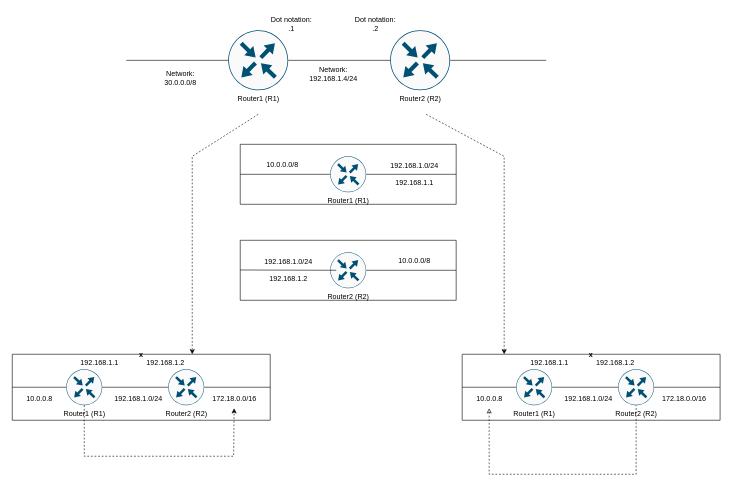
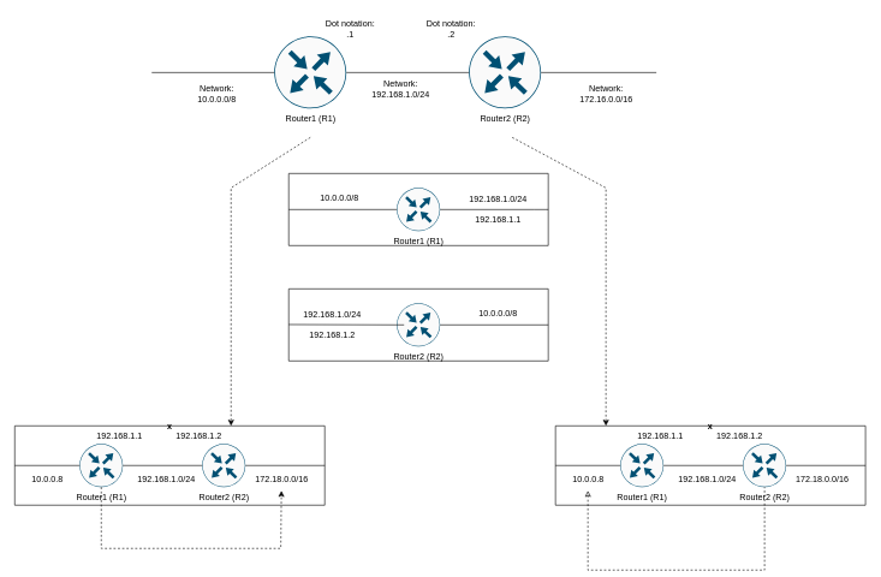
  <mxCell id="0" />
  <mxCell id="1" parent="0" />
  <mxCell id="2" value="Router1 (R1)" style="sketch=0;points=[[0.5,0,0],[1,0.5,0],[0.5,1,0],[0,0.5,0],[0.145,0.145,0],[0.856,0.145,0],[0.855,0.856,0],[0.145,0.855,0]];verticalLabelPosition=bottom;html=1;verticalAlign=top;aspect=fixed;align=center;pointerEvents=1;shape=mxgraph.cisco19.rect;prIcon=router;fillColor=#FAFAFA;strokeColor=#005073;" vertex="1" parent="1"><mxGeometry x="380" y="50" width="100" height="100" as="geometry" /></mxCell>
  <mxCell id="3" value="Router2 (R2)" style="sketch=0;points=[[0.5,0,0],[1,0.5,0],[0.5,1,0],[0,0.5,0],[0.145,0.145,0],[0.856,0.145,0],[0.855,0.856,0],[0.145,0.855,0]];verticalLabelPosition=bottom;html=1;verticalAlign=top;aspect=fixed;align=center;pointerEvents=1;shape=mxgraph.cisco19.rect;prIcon=router;fillColor=#FAFAFA;strokeColor=#005073;" vertex="1" parent="1"><mxGeometry x="650" y="50" width="100" height="100" as="geometry" /></mxCell>
  <mxCell id="4" value="" style="endArrow=none;html=1;rounded=0;" edge="1" parent="1" source="2" target="3"><mxGeometry width="50" height="50" relative="1" as="geometry"><mxPoint x="540" y="150" as="sourcePoint" /><mxPoint x="590" y="100" as="targetPoint" /></mxGeometry></mxCell>
- <mxCell id="5" value="Network:&lt;div&gt;192.168.1.4/24&lt;/div&gt;" style="text;html=1;align=center;verticalAlign=middle;resizable=0;points=[];autosize=1;strokeColor=none;fillColor=none;" vertex="1" parent="1"><mxGeometry x="505" y="103" width="100" height="40" as="geometry" /></mxCell>
+ <mxCell id="5" value="Network:&lt;div&gt;192.168.1.0/24&lt;/div&gt;" style="text;html=1;align=center;verticalAlign=middle;resizable=0;points=[];autosize=1;strokeColor=none;fillColor=none;" vertex="1" parent="1"><mxGeometry x="505" y="103" width="100" height="40" as="geometry" /></mxCell>
  <mxCell id="6" value="Dot notation:&lt;div&gt;.1&lt;/div&gt;" style="text;html=1;align=center;verticalAlign=middle;resizable=0;points=[];autosize=1;strokeColor=none;fillColor=none;" vertex="1" parent="1"><mxGeometry x="440" y="20" width="90" height="40" as="geometry" /></mxCell>
  <mxCell id="7" value="Dot notation:&lt;div&gt;.2&lt;/div&gt;" style="text;html=1;align=center;verticalAlign=middle;resizable=0;points=[];autosize=1;strokeColor=none;fillColor=none;" vertex="1" parent="1"><mxGeometry x="580" y="20" width="90" height="40" as="geometry" /></mxCell>
+ <mxCell id="8" value="Network:&lt;div&gt;172.16.0.0/16&lt;/div&gt;" style="text;html=1;align=center;verticalAlign=middle;resizable=0;points=[];autosize=1;strokeColor=none;fillColor=none;" vertex="1" parent="1"><mxGeometry x="790" y="110" width="100" height="40" as="geometry" /></mxCell>
  <mxCell id="9" value="" style="endArrow=none;html=1;rounded=0;entryX=1;entryY=0.5;entryDx=0;entryDy=0;entryPerimeter=0;exitX=0;exitY=0.5;exitDx=0;exitDy=0;exitPerimeter=0;" edge="1" parent="1" target="3"><mxGeometry width="50" height="50" relative="1" as="geometry"><mxPoint x="910" y="100" as="sourcePoint" /><mxPoint x="590" y="100" as="targetPoint" /></mxGeometry></mxCell>
  <mxCell id="10" value="" style="endArrow=none;html=1;rounded=0;entryX=0;entryY=0.5;entryDx=0;entryDy=0;entryPerimeter=0;" edge="1" parent="1" target="2"><mxGeometry width="50" height="50" relative="1" as="geometry"><mxPoint x="210" y="100" as="sourcePoint" /><mxPoint x="370" y="99.5" as="targetPoint" /></mxGeometry></mxCell>
- <mxCell id="11" value="Network:&lt;div&gt;30.0.0.0/8&lt;/div&gt;" style="text;html=1;align=center;verticalAlign=middle;resizable=0;points=[];autosize=1;strokeColor=none;fillColor=none;" vertex="1" parent="1"><mxGeometry x="260" y="110" width="80" height="40" as="geometry" /></mxCell>
+ <mxCell id="11" value="Network:&lt;div&gt;10.0.0.0/8&lt;/div&gt;" style="text;html=1;align=center;verticalAlign=middle;resizable=0;points=[];autosize=1;strokeColor=none;fillColor=none;" vertex="1" parent="1"><mxGeometry x="260" y="110" width="80" height="40" as="geometry" /></mxCell>
  <mxCell id="12" value="" style="endArrow=classic;html=1;rounded=0;dashed=1;" edge="1" parent="1"><mxGeometry width="50" height="50" relative="1" as="geometry"><mxPoint x="430" y="190" as="sourcePoint" /><mxPoint x="320" y="590" as="targetPoint" /><Array as="points"><mxPoint x="320" y="260" /></Array></mxGeometry></mxCell>
  <mxCell id="13" value="" style="endArrow=classic;html=1;rounded=0;dashed=1;" edge="1" parent="1"><mxGeometry width="50" height="50" relative="1" as="geometry"><mxPoint x="710" y="190" as="sourcePoint" /><mxPoint x="840" y="590" as="targetPoint" /><Array as="points"><mxPoint x="840" y="260" /></Array></mxGeometry></mxCell>
  <mxCell id="14" value="" style="swimlane;startSize=0;" vertex="1" parent="1"><mxGeometry x="400" y="240" width="360" height="100" as="geometry" /></mxCell>
  <mxCell id="15" value="Router1 (R1)" style="sketch=0;points=[[0.5,0,0],[1,0.5,0],[0.5,1,0],[0,0.5,0],[0.145,0.145,0],[0.856,0.145,0],[0.855,0.856,0],[0.145,0.855,0]];verticalLabelPosition=bottom;html=1;verticalAlign=top;aspect=fixed;align=center;pointerEvents=1;shape=mxgraph.cisco19.rect;prIcon=router;fillColor=#FAFAFA;strokeColor=#005073;" vertex="1" parent="14"><mxGeometry x="150" y="20" width="60" height="60" as="geometry" /></mxCell>
  <mxCell id="16" value="" style="endArrow=none;html=1;rounded=0;entryX=0;entryY=0.5;entryDx=0;entryDy=0;entryPerimeter=0;" edge="1" parent="14" source="14" target="15"><mxGeometry width="50" height="50" relative="1" as="geometry"><mxPoint x="60" y="75" as="sourcePoint" /><mxPoint x="110" y="25" as="targetPoint" /></mxGeometry></mxCell>
  <mxCell id="17" value="" style="endArrow=none;html=1;rounded=0;entryX=1;entryY=0.5;entryDx=0;entryDy=0;exitX=1;exitY=0.5;exitDx=0;exitDy=0;exitPerimeter=0;" edge="1" parent="14" source="19" target="14"><mxGeometry width="50" height="50" relative="1" as="geometry"><mxPoint x="290" y="60" as="sourcePoint" /><mxPoint x="440" y="60" as="targetPoint" /></mxGeometry></mxCell>
  <mxCell id="18" value="10.0.0.0/8" style="text;html=1;align=center;verticalAlign=middle;resizable=0;points=[];autosize=1;strokeColor=none;fillColor=none;" vertex="1" parent="14"><mxGeometry x="30" y="20" width="80" height="30" as="geometry" /></mxCell>
  <mxCell id="19" value="192.168.1.0/24&lt;div&gt;&lt;br&gt;&lt;/div&gt;&lt;div&gt;192.168.1.1&lt;/div&gt;" style="text;html=1;align=center;verticalAlign=middle;resizable=0;points=[];autosize=1;strokeColor=none;fillColor=none;" vertex="1" parent="14"><mxGeometry x="240" y="20" width="100" height="60" as="geometry" /></mxCell>
  <mxCell id="20" value="" style="endArrow=none;html=1;rounded=0;entryX=1;entryY=0.5;entryDx=0;entryDy=0;exitX=1;exitY=0.5;exitDx=0;exitDy=0;exitPerimeter=0;" edge="1" parent="14" source="15" target="19"><mxGeometry width="50" height="50" relative="1" as="geometry"><mxPoint x="410" y="430" as="sourcePoint" /><mxPoint x="560" y="430" as="targetPoint" /></mxGeometry></mxCell>
  <mxCell id="21" value="" style="swimlane;startSize=0;" vertex="1" parent="1"><mxGeometry x="400" y="400" width="360" height="100" as="geometry" /></mxCell>
  <mxCell id="22" value="Router2 (R2)" style="sketch=0;points=[[0.5,0,0],[1,0.5,0],[0.5,1,0],[0,0.5,0],[0.145,0.145,0],[0.856,0.145,0],[0.855,0.856,0],[0.145,0.855,0]];verticalLabelPosition=bottom;html=1;verticalAlign=top;aspect=fixed;align=center;pointerEvents=1;shape=mxgraph.cisco19.rect;prIcon=router;fillColor=#FAFAFA;strokeColor=#005073;" vertex="1" parent="21"><mxGeometry x="150" y="20" width="60" height="60" as="geometry" /></mxCell>
  <mxCell id="23" value="" style="endArrow=none;html=1;rounded=0;" edge="1" parent="21"><mxGeometry width="50" height="50" relative="1" as="geometry"><mxPoint y="49.5" as="sourcePoint" /><mxPoint x="160" y="50" as="targetPoint" /></mxGeometry></mxCell>
  <mxCell id="24" value="" style="endArrow=none;html=1;rounded=0;exitX=1;exitY=0.5;exitDx=0;exitDy=0;exitPerimeter=0;entryX=1;entryY=0.5;entryDx=0;entryDy=0;" edge="1" parent="21" source="22" target="21"><mxGeometry width="50" height="50" relative="1" as="geometry"><mxPoint x="250" y="190" as="sourcePoint" /><mxPoint x="410" y="190.5" as="targetPoint" /></mxGeometry></mxCell>
  <mxCell id="25" value="10.0.0.0/8" style="text;html=1;align=center;verticalAlign=middle;resizable=0;points=[];autosize=1;strokeColor=none;fillColor=none;" vertex="1" parent="21"><mxGeometry x="250" y="20" width="80" height="30" as="geometry" /></mxCell>
- <mxCell id="26" value="192.168.1.0/24&lt;div&gt;&lt;br&gt;&lt;/div&gt;&lt;div&gt;192.168.1.2&lt;/div&gt;" style="text;html=1;align=center;verticalAlign=middle;resizable=0;points=[];autosize=1;strokeColor=none;fillColor=none;" vertex="1" parent="21"><mxGeometry x="30" y="20" width="100" height="60" as="geometry" /></mxCell>
+ <mxCell id="26" value="192.168.1.0/24&lt;div&gt;&lt;br&gt;&lt;/div&gt;&lt;div&gt;192.168.1.2&lt;/div&gt;" style="text;html=1;align=center;verticalAlign=middle;resizable=0;points=[];autosize=1;strokeColor=none;fillColor=none;" vertex="1" parent="21"><mxGeometry x="10" y="20" width="100" height="60" as="geometry" /></mxCell>
  <mxCell id="27" value="x" style="swimlane;startSize=0;" vertex="1" parent="1"><mxGeometry x="20" y="590" width="430" height="110" as="geometry" /></mxCell>
  <mxCell id="28" value="Router1 (R1)" style="sketch=0;points=[[0.5,0,0],[1,0.5,0],[0.5,1,0],[0,0.5,0],[0.145,0.145,0],[0.856,0.145,0],[0.855,0.856,0],[0.145,0.855,0]];verticalLabelPosition=bottom;html=1;verticalAlign=top;aspect=fixed;align=center;pointerEvents=1;shape=mxgraph.cisco19.rect;prIcon=router;fillColor=#FAFAFA;strokeColor=#005073;" vertex="1" parent="27"><mxGeometry x="90" y="25" width="60" height="60" as="geometry" /></mxCell>
  <mxCell id="29" value="Router2 (R2)" style="sketch=0;points=[[0.5,0,0],[1,0.5,0],[0.5,1,0],[0,0.5,0],[0.145,0.145,0],[0.856,0.145,0],[0.855,0.856,0],[0.145,0.855,0]];verticalLabelPosition=bottom;html=1;verticalAlign=top;aspect=fixed;align=center;pointerEvents=1;shape=mxgraph.cisco19.rect;prIcon=router;fillColor=#FAFAFA;strokeColor=#005073;" vertex="1" parent="27"><mxGeometry x="260" y="25" width="60" height="60" as="geometry" /></mxCell>
  <mxCell id="30" value="" style="endArrow=none;html=1;rounded=0;exitX=0;exitY=0.5;exitDx=0;exitDy=0;entryX=0;entryY=0.5;entryDx=0;entryDy=0;entryPerimeter=0;" edge="1" parent="27" source="27" target="28"><mxGeometry width="50" height="50" relative="1" as="geometry"><mxPoint x="230" y="-20" as="sourcePoint" /><mxPoint x="280" y="-70" as="targetPoint" /></mxGeometry></mxCell>
  <mxCell id="31" value="" style="endArrow=none;html=1;rounded=0;exitX=1;exitY=0.5;exitDx=0;exitDy=0;exitPerimeter=0;entryX=0;entryY=0.5;entryDx=0;entryDy=0;entryPerimeter=0;" edge="1" parent="27" source="28" target="29"><mxGeometry width="50" height="50" relative="1" as="geometry"><mxPoint x="230" y="-20" as="sourcePoint" /><mxPoint x="280" y="-70" as="targetPoint" /></mxGeometry></mxCell>
  <mxCell id="32" value="" style="endArrow=none;html=1;rounded=0;exitX=1;exitY=0.5;exitDx=0;exitDy=0;exitPerimeter=0;entryX=1;entryY=0.5;entryDx=0;entryDy=0;" edge="1" parent="27" source="29" target="27"><mxGeometry width="50" height="50" relative="1" as="geometry"><mxPoint x="485" y="60" as="sourcePoint" /><mxPoint x="595" y="60" as="targetPoint" /></mxGeometry></mxCell>
  <mxCell id="33" value="192.168.1.2" style="text;html=1;align=center;verticalAlign=middle;resizable=0;points=[];autosize=1;strokeColor=none;fillColor=none;" vertex="1" parent="27"><mxGeometry x="210" width="90" height="30" as="geometry" /></mxCell>
  <mxCell id="34" value="192.168.1.1" style="text;html=1;align=center;verticalAlign=middle;resizable=0;points=[];autosize=1;strokeColor=none;fillColor=none;" vertex="1" parent="27"><mxGeometry x="100" width="90" height="30" as="geometry" /></mxCell>
  <mxCell id="35" value="192.168.1.0/24" style="text;html=1;align=center;verticalAlign=middle;resizable=0;points=[];autosize=1;strokeColor=none;fillColor=none;" vertex="1" parent="27"><mxGeometry x="160" y="60" width="100" height="30" as="geometry" /></mxCell>
  <mxCell id="36" value="172.18.0.0/16" style="text;html=1;align=center;verticalAlign=middle;resizable=0;points=[];autosize=1;strokeColor=none;fillColor=none;" vertex="1" parent="27"><mxGeometry x="320" y="60" width="100" height="30" as="geometry" /></mxCell>
  <mxCell id="37" value="10.0.0.8" style="text;html=1;align=center;verticalAlign=middle;resizable=0;points=[];autosize=1;strokeColor=none;fillColor=none;" vertex="1" parent="27"><mxGeometry x="10" y="60" width="70" height="30" as="geometry" /></mxCell>
  <mxCell id="38" value="" style="endArrow=classic;html=1;rounded=0;dashed=1;exitX=0.5;exitY=1;exitDx=0;exitDy=0;exitPerimeter=0;" edge="1" parent="27" source="28" target="36"><mxGeometry width="50" height="50" relative="1" as="geometry"><mxPoint x="100" y="170" as="sourcePoint" /><mxPoint x="250" y="160" as="targetPoint" /><Array as="points"><mxPoint x="120" y="170" /><mxPoint x="369" y="170" /></Array></mxGeometry></mxCell>
  <mxCell id="39" value="x" style="swimlane;startSize=0;" vertex="1" parent="1"><mxGeometry x="770" y="590" width="430" height="110" as="geometry" /></mxCell>
  <mxCell id="40" value="Router1 (R1)" style="sketch=0;points=[[0.5,0,0],[1,0.5,0],[0.5,1,0],[0,0.5,0],[0.145,0.145,0],[0.856,0.145,0],[0.855,0.856,0],[0.145,0.855,0]];verticalLabelPosition=bottom;html=1;verticalAlign=top;aspect=fixed;align=center;pointerEvents=1;shape=mxgraph.cisco19.rect;prIcon=router;fillColor=#FAFAFA;strokeColor=#005073;" vertex="1" parent="39"><mxGeometry x="90" y="25" width="60" height="60" as="geometry" /></mxCell>
  <mxCell id="41" value="Router2 (R2)" style="sketch=0;points=[[0.5,0,0],[1,0.5,0],[0.5,1,0],[0,0.5,0],[0.145,0.145,0],[0.856,0.145,0],[0.855,0.856,0],[0.145,0.855,0]];verticalLabelPosition=bottom;html=1;verticalAlign=top;aspect=fixed;align=center;pointerEvents=1;shape=mxgraph.cisco19.rect;prIcon=router;fillColor=#FAFAFA;strokeColor=#005073;" vertex="1" parent="39"><mxGeometry x="260" y="25" width="60" height="60" as="geometry" /></mxCell>
  <mxCell id="42" value="" style="endArrow=none;html=1;rounded=0;exitX=0;exitY=0.5;exitDx=0;exitDy=0;entryX=0;entryY=0.5;entryDx=0;entryDy=0;entryPerimeter=0;" edge="1" parent="39" source="39" target="40"><mxGeometry width="50" height="50" relative="1" as="geometry"><mxPoint x="230" y="-20" as="sourcePoint" /><mxPoint x="280" y="-70" as="targetPoint" /></mxGeometry></mxCell>
  <mxCell id="43" value="" style="endArrow=none;html=1;rounded=0;exitX=1;exitY=0.5;exitDx=0;exitDy=0;exitPerimeter=0;entryX=0;entryY=0.5;entryDx=0;entryDy=0;entryPerimeter=0;" edge="1" parent="39" source="40" target="41"><mxGeometry width="50" height="50" relative="1" as="geometry"><mxPoint x="230" y="-20" as="sourcePoint" /><mxPoint x="280" y="-70" as="targetPoint" /></mxGeometry></mxCell>
  <mxCell id="44" value="" style="endArrow=none;html=1;rounded=0;exitX=1;exitY=0.5;exitDx=0;exitDy=0;exitPerimeter=0;entryX=1;entryY=0.5;entryDx=0;entryDy=0;" edge="1" parent="39" source="41" target="39"><mxGeometry width="50" height="50" relative="1" as="geometry"><mxPoint x="485" y="60" as="sourcePoint" /><mxPoint x="595" y="60" as="targetPoint" /></mxGeometry></mxCell>
  <mxCell id="45" value="192.168.1.2" style="text;html=1;align=center;verticalAlign=middle;resizable=0;points=[];autosize=1;strokeColor=none;fillColor=none;" vertex="1" parent="39"><mxGeometry x="210" width="90" height="30" as="geometry" /></mxCell>
  <mxCell id="46" value="192.168.1.1" style="text;html=1;align=center;verticalAlign=middle;resizable=0;points=[];autosize=1;strokeColor=none;fillColor=none;" vertex="1" parent="39"><mxGeometry x="100" width="90" height="30" as="geometry" /></mxCell>
  <mxCell id="47" value="192.168.1.0/24" style="text;html=1;align=center;verticalAlign=middle;resizable=0;points=[];autosize=1;strokeColor=none;fillColor=none;" vertex="1" parent="39"><mxGeometry x="160" y="60" width="100" height="30" as="geometry" /></mxCell>
  <mxCell id="48" value="172.18.0.0/16" style="text;html=1;align=center;verticalAlign=middle;resizable=0;points=[];autosize=1;strokeColor=none;fillColor=none;" vertex="1" parent="39"><mxGeometry x="320" y="60" width="100" height="30" as="geometry" /></mxCell>
  <mxCell id="49" value="10.0.0.8" style="text;html=1;align=center;verticalAlign=middle;resizable=0;points=[];autosize=1;strokeColor=none;fillColor=none;" vertex="1" parent="39"><mxGeometry x="10" y="60" width="70" height="30" as="geometry" /></mxCell>
  <mxCell id="50" value="" style="endArrow=none;html=1;rounded=0;dashed=1;startArrow=classic;startFill=0;entryX=0.5;entryY=1;entryDx=0;entryDy=0;entryPerimeter=0;" edge="1" parent="39" source="49" target="41"><mxGeometry width="50" height="50" relative="1" as="geometry"><mxPoint x="-140" y="170" as="sourcePoint" /><mxPoint x="110" y="175" as="targetPoint" /><Array as="points"><mxPoint x="45" y="200" /><mxPoint x="290" y="200" /></Array></mxGeometry></mxCell>
